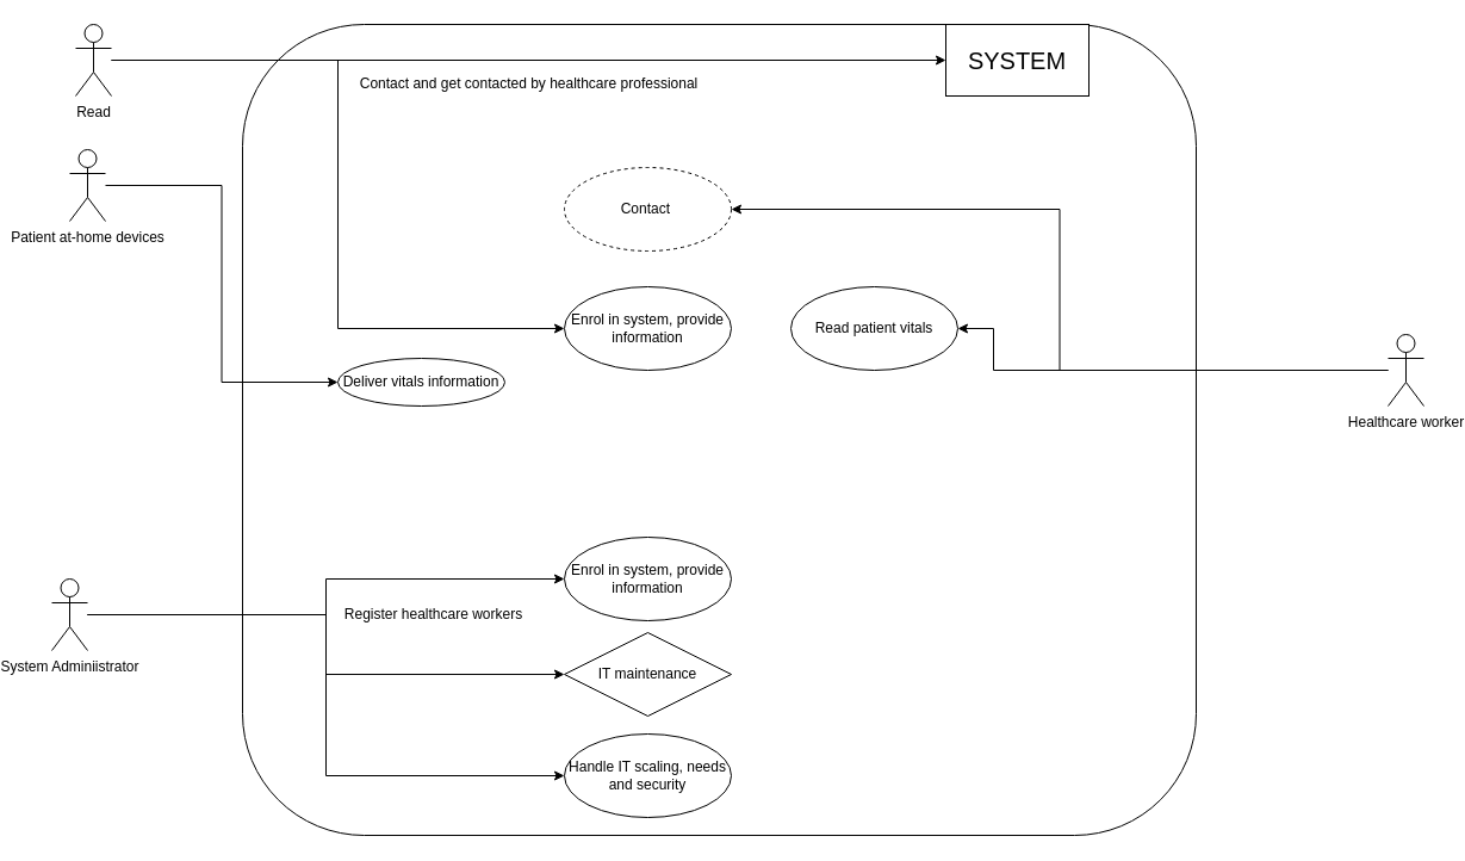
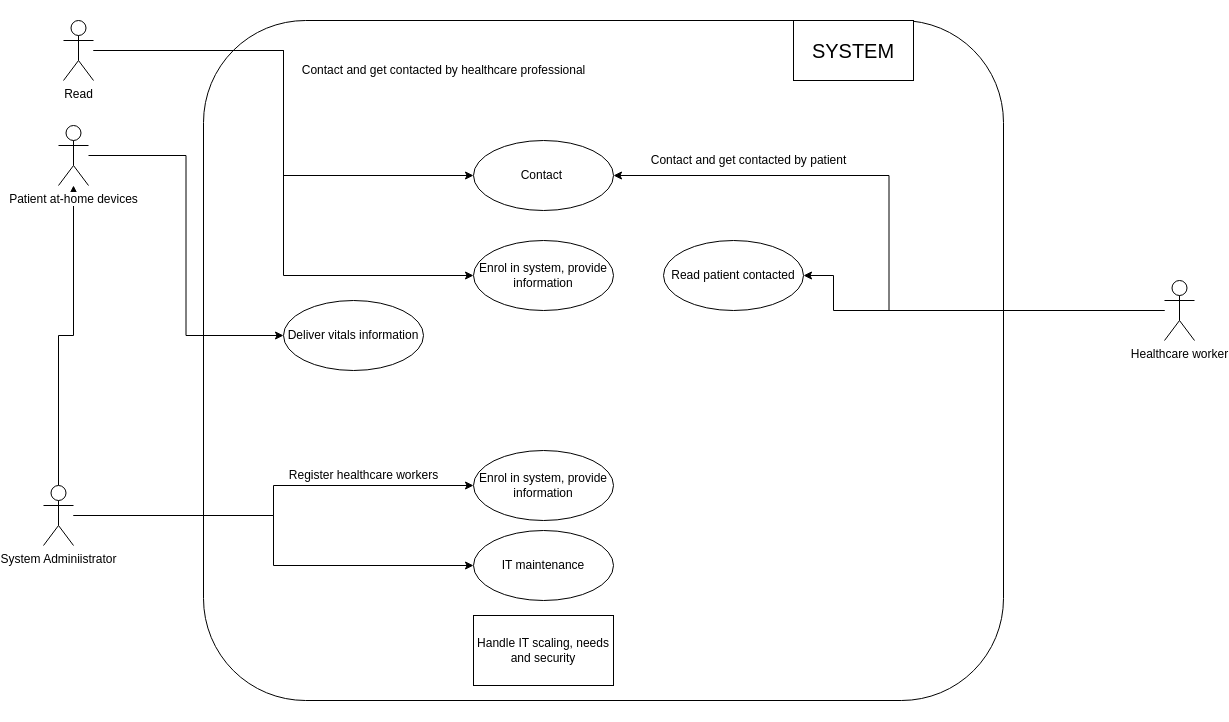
  <mxCell id="0" />
  <mxCell id="1" parent="0" />
  <mxCell id="2" value="" style="rounded=1;whiteSpace=wrap;html=1;" vertex="1" parent="1"><mxGeometry x="180" y="20" width="800" height="680" as="geometry" /></mxCell>
- <mxCell id="3" style="edgeStyle=orthogonalEdgeStyle;rounded=0;orthogonalLoop=1;jettySize=auto;html=1;" edge="1" parent="1" source="5" target="25"><mxGeometry relative="1" as="geometry" /></mxCell>
+ <mxCell id="3" style="edgeStyle=orthogonalEdgeStyle;rounded=0;orthogonalLoop=1;jettySize=auto;html=1;entryX=0;entryY=0.5;entryDx=0;entryDy=0;" edge="1" parent="1" source="5" target="13"><mxGeometry relative="1" as="geometry" /></mxCell>
  <mxCell id="4" style="edgeStyle=orthogonalEdgeStyle;rounded=0;orthogonalLoop=1;jettySize=auto;html=1;entryX=0;entryY=0.5;entryDx=0;entryDy=0;" edge="1" parent="1" source="5" target="14"><mxGeometry relative="1" as="geometry" /></mxCell>
  <mxCell id="5" value="Read&lt;br&gt;" style="shape=umlActor;verticalLabelPosition=bottom;labelBackgroundColor=#ffffff;verticalAlign=top;html=1;" vertex="1" parent="1"><mxGeometry x="40" y="20" width="30" height="60" as="geometry" /></mxCell>
  <mxCell id="6" style="edgeStyle=orthogonalEdgeStyle;rounded=0;orthogonalLoop=1;jettySize=auto;html=1;entryX=1;entryY=0.5;entryDx=0;entryDy=0;" edge="1" parent="1" source="8" target="13"><mxGeometry relative="1" as="geometry" /></mxCell>
  <mxCell id="7" style="edgeStyle=orthogonalEdgeStyle;rounded=0;orthogonalLoop=1;jettySize=auto;html=1;entryX=1;entryY=0.5;entryDx=0;entryDy=0;" edge="1" parent="1" source="8" target="19"><mxGeometry relative="1" as="geometry"><Array as="points"><mxPoint x="810" y="310" /><mxPoint x="810" y="275" /></Array></mxGeometry></mxCell>
  <mxCell id="8" value="Healthcare worker" style="shape=umlActor;verticalLabelPosition=bottom;labelBackgroundColor=#ffffff;verticalAlign=top;html=1;" vertex="1" parent="1"><mxGeometry x="1141" y="280" width="30" height="60" as="geometry" /></mxCell>
  <mxCell id="9" style="edgeStyle=orthogonalEdgeStyle;rounded=0;orthogonalLoop=1;jettySize=auto;html=1;entryX=0;entryY=0.5;entryDx=0;entryDy=0;" edge="1" parent="1" source="12" target="17"><mxGeometry relative="1" as="geometry" /></mxCell>
  <mxCell id="10" style="edgeStyle=orthogonalEdgeStyle;rounded=0;orthogonalLoop=1;jettySize=auto;html=1;" edge="1" parent="1" source="12" target="23"><mxGeometry relative="1" as="geometry" /></mxCell>
- <mxCell id="11" style="edgeStyle=orthogonalEdgeStyle;rounded=0;orthogonalLoop=1;jettySize=auto;html=1;entryX=0;entryY=0.5;entryDx=0;entryDy=0;" edge="1" parent="1" source="12" target="24"><mxGeometry relative="1" as="geometry" /></mxCell>
+ <mxCell id="11" style="edgeStyle=orthogonalEdgeStyle;rounded=0;orthogonalLoop=1;jettySize=auto;html=1;" edge="1" parent="1" source="12" target="21"><mxGeometry relative="1" as="geometry" /></mxCell>
  <mxCell id="12" value="System Adminiistrator" style="shape=umlActor;verticalLabelPosition=bottom;labelBackgroundColor=#ffffff;verticalAlign=top;html=1;" vertex="1" parent="1"><mxGeometry x="20" y="485" width="30" height="60" as="geometry" /></mxCell>
- <mxCell id="13" value="Contact&amp;nbsp;" style="ellipse;whiteSpace=wrap;html=1;dashed=1;" vertex="1" parent="1"><mxGeometry x="450" y="140" width="140" height="70" as="geometry" /></mxCell>
+ <mxCell id="13" value="Contact&amp;nbsp;" style="ellipse;whiteSpace=wrap;html=1;" vertex="1" parent="1"><mxGeometry x="450" y="140" width="140" height="70" as="geometry" /></mxCell>
  <mxCell id="14" value="Enrol in system, provide information" style="ellipse;whiteSpace=wrap;html=1;" vertex="1" parent="1"><mxGeometry x="450" y="240" width="140" height="70" as="geometry" /></mxCell>
+ <mxCell id="15" value="Contact and get contacted by patient&lt;br&gt;" style="text;html=1;align=center;verticalAlign=middle;resizable=0;points=[];autosize=1;" vertex="1" parent="1"><mxGeometry x="620" y="150" width="210" height="20" as="geometry" /></mxCell>
  <mxCell id="16" value="Contact and get contacted by healthcare professional" style="text;html=1;align=center;verticalAlign=middle;resizable=0;points=[];autosize=1;" vertex="1" parent="1"><mxGeometry x="270" y="60" width="300" height="20" as="geometry" /></mxCell>
  <mxCell id="17" value="Enrol in system, provide information" style="ellipse;whiteSpace=wrap;html=1;" vertex="1" parent="1"><mxGeometry x="450" y="450" width="140" height="70" as="geometry" /></mxCell>
- <mxCell id="18" value="Register healthcare workers" style="text;html=1;align=center;verticalAlign=middle;resizable=0;points=[];autosize=1;" vertex="1" parent="1"><mxGeometry x="260" y="505" width="160" height="20" as="geometry" /></mxCell>
- <mxCell id="19" value="Read patient vitals" style="ellipse;whiteSpace=wrap;html=1;" vertex="1" parent="1"><mxGeometry x="640" y="240" width="140" height="70" as="geometry" /></mxCell>
+ <mxCell id="18" value="Register healthcare workers" style="text;html=1;align=center;verticalAlign=middle;resizable=0;points=[];autosize=1;" vertex="1" parent="1"><mxGeometry x="260" y="465" width="160" height="20" as="geometry" /></mxCell>
+ <mxCell id="19" value="Read patient contacted" style="ellipse;whiteSpace=wrap;html=1;" vertex="1" parent="1"><mxGeometry x="640" y="240" width="140" height="70" as="geometry" /></mxCell>
  <mxCell id="20" style="edgeStyle=orthogonalEdgeStyle;rounded=0;orthogonalLoop=1;jettySize=auto;html=1;entryX=0;entryY=0.5;entryDx=0;entryDy=0;" edge="1" parent="1" source="21" target="22"><mxGeometry relative="1" as="geometry" /></mxCell>
  <mxCell id="21" value="Patient at-home devices" style="shape=umlActor;verticalLabelPosition=bottom;labelBackgroundColor=#ffffff;verticalAlign=top;html=1;" vertex="1" parent="1"><mxGeometry x="35" y="125" width="30" height="60" as="geometry" /></mxCell>
- <mxCell id="22" value="Deliver vitals information" style="ellipse;whiteSpace=wrap;html=1;" vertex="1" parent="1"><mxGeometry x="260" y="300" width="140" height="40" as="geometry" /></mxCell>
- <mxCell id="23" value="IT maintenance" style="rhombus;whiteSpace=wrap;html=1;" vertex="1" parent="1"><mxGeometry x="450" y="530" width="140" height="70" as="geometry" /></mxCell>
- <mxCell id="24" value="Handle IT scaling, needs and security" style="ellipse;whiteSpace=wrap;html=1;" vertex="1" parent="1"><mxGeometry x="450" y="615" width="140" height="70" as="geometry" /></mxCell>
+ <mxCell id="22" value="Deliver vitals information" style="ellipse;whiteSpace=wrap;html=1;" vertex="1" parent="1"><mxGeometry x="260" y="300" width="140" height="70" as="geometry" /></mxCell>
+ <mxCell id="23" value="IT maintenance" style="ellipse;whiteSpace=wrap;html=1;" vertex="1" parent="1"><mxGeometry x="450" y="530" width="140" height="70" as="geometry" /></mxCell>
+ <mxCell id="24" value="Handle IT scaling, needs and security" style="whiteSpace=wrap;html=1;rounded=0;" vertex="1" parent="1"><mxGeometry x="450" y="615" width="140" height="70" as="geometry" /></mxCell>
  <mxCell id="25" value="&lt;font style=&quot;font-size: 20px&quot;&gt;SYSTEM&lt;/font&gt;" style="rounded=0;whiteSpace=wrap;html=1;" vertex="1" parent="1"><mxGeometry x="770" y="20" width="120" height="60" as="geometry" /></mxCell>
